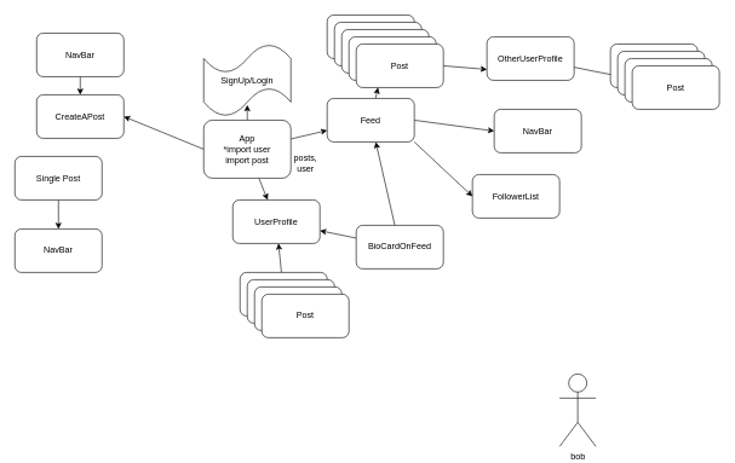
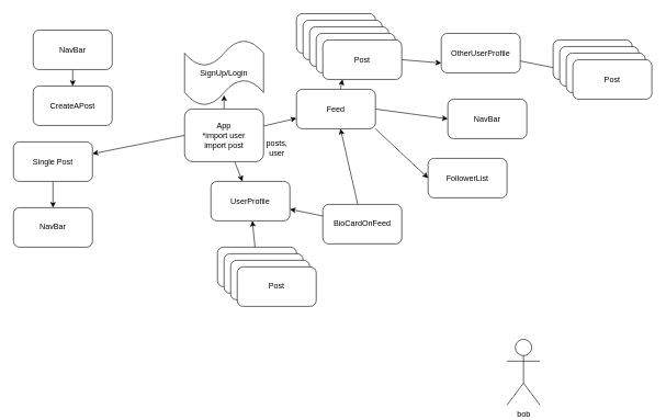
  <mxCell id="0" />
  <mxCell id="1" parent="0" />
  <mxCell id="2" style="edgeStyle=none;html=1;exitX=0.5;exitY=0;exitDx=0;exitDy=0;entryX=0.5;entryY=0.84;entryDx=0;entryDy=0;entryPerimeter=0;" edge="1" parent="1" source="6" target="17"><mxGeometry relative="1" as="geometry" /></mxCell>
- <mxCell id="3" style="edgeStyle=none;html=1;exitX=0;exitY=0.5;exitDx=0;exitDy=0;entryX=1;entryY=0.5;entryDx=0;entryDy=0;" edge="1" parent="1" source="6" target="25"><mxGeometry relative="1" as="geometry" /></mxCell>
+ <mxCell id="3" style="edgeStyle=none;html=1;exitX=0;exitY=0.5;exitDx=0;exitDy=0;" edge="1" parent="1" source="6" target="19"><mxGeometry relative="1" as="geometry" /></mxCell>
  <mxCell id="4" value="" style="edgeStyle=none;html=1;" edge="1" parent="1" source="6" target="15"><mxGeometry relative="1" as="geometry" /></mxCell>
  <mxCell id="5" value="" style="edgeStyle=none;html=1;" edge="1" parent="1" source="6" target="28"><mxGeometry relative="1" as="geometry" /></mxCell>
  <mxCell id="6" value="App&lt;br&gt;*import user&lt;br&gt;import post" style="rounded=1;whiteSpace=wrap;html=1;" vertex="1" parent="1"><mxGeometry x="280" y="165" width="120" height="80" as="geometry" /></mxCell>
  <mxCell id="7" value="" style="edgeStyle=none;html=1;" edge="1" parent="1" source="9" target="15"><mxGeometry relative="1" as="geometry" /></mxCell>
  <mxCell id="8" value="" style="edgeStyle=none;html=1;" edge="1" parent="1" source="9" target="28"><mxGeometry relative="1" as="geometry" /></mxCell>
  <mxCell id="9" value="BioCardOnFeed" style="rounded=1;whiteSpace=wrap;html=1;" vertex="1" parent="1"><mxGeometry x="490" y="310" width="120" height="60" as="geometry" /></mxCell>
  <mxCell id="10" value="NavBar" style="rounded=1;whiteSpace=wrap;html=1;" vertex="1" parent="1"><mxGeometry x="680" y="150" width="120" height="60" as="geometry" /></mxCell>
  <mxCell id="11" value="FollowerList" style="rounded=1;whiteSpace=wrap;html=1;" vertex="1" parent="1"><mxGeometry x="650" y="240" width="120" height="60" as="geometry" /></mxCell>
  <mxCell id="12" style="edgeStyle=none;html=1;exitX=1;exitY=0.5;exitDx=0;exitDy=0;entryX=0;entryY=0.5;entryDx=0;entryDy=0;" edge="1" parent="1" source="15" target="10"><mxGeometry relative="1" as="geometry" /></mxCell>
  <mxCell id="13" style="edgeStyle=none;html=1;exitX=1;exitY=1;exitDx=0;exitDy=0;entryX=0;entryY=0.5;entryDx=0;entryDy=0;" edge="1" parent="1" source="15" target="11"><mxGeometry relative="1" as="geometry" /></mxCell>
  <mxCell id="14" value="" style="edgeStyle=none;html=1;entryX=0.25;entryY=1;entryDx=0;entryDy=0;" edge="1" parent="1" source="15" target="30"><mxGeometry relative="1" as="geometry"><mxPoint x="510" y="160" as="targetPoint" /></mxGeometry></mxCell>
  <mxCell id="15" value="Feed" style="rounded=1;whiteSpace=wrap;html=1;" vertex="1" parent="1"><mxGeometry x="450" y="135" width="120" height="60" as="geometry" /></mxCell>
  <mxCell id="16" value="bob" style="shape=umlActor;verticalLabelPosition=bottom;verticalAlign=top;html=1;outlineConnect=0;" vertex="1" parent="1"><mxGeometry x="770" y="515" width="50" height="100" as="geometry" /></mxCell>
  <mxCell id="17" value="SignUp/Login" style="shape=tape;whiteSpace=wrap;html=1;" vertex="1" parent="1"><mxGeometry x="280" y="60" width="120" height="100" as="geometry" /></mxCell>
  <mxCell id="18" style="edgeStyle=none;html=1;exitX=0.5;exitY=1;exitDx=0;exitDy=0;" edge="1" parent="1" source="19" target="20"><mxGeometry relative="1" as="geometry" /></mxCell>
  <mxCell id="19" value="Single Post" style="rounded=1;whiteSpace=wrap;html=1;" vertex="1" parent="1"><mxGeometry x="20" y="215" width="120" height="60" as="geometry" /></mxCell>
  <mxCell id="20" value="NavBar" style="rounded=1;whiteSpace=wrap;html=1;" vertex="1" parent="1"><mxGeometry x="20" y="315" width="120" height="60" as="geometry" /></mxCell>
  <mxCell id="21" value="Post" style="rounded=1;whiteSpace=wrap;html=1;" vertex="1" parent="1"><mxGeometry x="450" y="20" width="120" height="60" as="geometry" /></mxCell>
  <mxCell id="22" value="Post" style="rounded=1;whiteSpace=wrap;html=1;" vertex="1" parent="1"><mxGeometry x="460" y="30" width="120" height="60" as="geometry" /></mxCell>
  <mxCell id="23" value="Post" style="rounded=1;whiteSpace=wrap;html=1;" vertex="1" parent="1"><mxGeometry x="470" y="40" width="120" height="60" as="geometry" /></mxCell>
  <mxCell id="24" value="Post" style="rounded=1;whiteSpace=wrap;html=1;" vertex="1" parent="1"><mxGeometry x="480" y="50" width="120" height="60" as="geometry" /></mxCell>
  <mxCell id="25" value="CreateAPost" style="rounded=1;whiteSpace=wrap;html=1;" vertex="1" parent="1"><mxGeometry x="50" y="130" width="120" height="60" as="geometry" /></mxCell>
  <mxCell id="26" value="" style="edgeStyle=none;html=1;" edge="1" parent="1" source="27" target="25"><mxGeometry relative="1" as="geometry" /></mxCell>
  <mxCell id="27" value="NavBar" style="rounded=1;whiteSpace=wrap;html=1;" vertex="1" parent="1"><mxGeometry x="50" y="45" width="120" height="60" as="geometry" /></mxCell>
  <mxCell id="28" value="UserProfile" style="whiteSpace=wrap;html=1;rounded=1;" vertex="1" parent="1"><mxGeometry x="320" y="275" width="120" height="60" as="geometry" /></mxCell>
  <mxCell id="29" style="edgeStyle=none;html=1;exitX=1;exitY=0.5;exitDx=0;exitDy=0;entryX=0;entryY=0.75;entryDx=0;entryDy=0;" edge="1" parent="1" source="30" target="37"><mxGeometry relative="1" as="geometry" /></mxCell>
  <mxCell id="30" value="Post" style="rounded=1;whiteSpace=wrap;html=1;" vertex="1" parent="1"><mxGeometry x="490" y="60" width="120" height="60" as="geometry" /></mxCell>
  <mxCell id="31" value="" style="edgeStyle=none;html=1;" edge="1" parent="1" source="32" target="28"><mxGeometry relative="1" as="geometry" /></mxCell>
  <mxCell id="32" value="Post" style="rounded=1;whiteSpace=wrap;html=1;" vertex="1" parent="1"><mxGeometry x="330" y="375" width="120" height="60" as="geometry" /></mxCell>
  <mxCell id="33" value="Post" style="rounded=1;whiteSpace=wrap;html=1;" vertex="1" parent="1"><mxGeometry x="340" y="385" width="120" height="60" as="geometry" /></mxCell>
  <mxCell id="34" value="Post" style="rounded=1;whiteSpace=wrap;html=1;" vertex="1" parent="1"><mxGeometry x="350" y="395" width="120" height="60" as="geometry" /></mxCell>
  <mxCell id="35" value="Post" style="rounded=1;whiteSpace=wrap;html=1;" vertex="1" parent="1"><mxGeometry x="360" y="405" width="120" height="60" as="geometry" /></mxCell>
  <mxCell id="36" value="" style="edgeStyle=none;html=1;" edge="1" parent="1" source="37" target="41"><mxGeometry relative="1" as="geometry" /></mxCell>
  <mxCell id="37" value="OtherUserProfile" style="rounded=1;whiteSpace=wrap;html=1;" vertex="1" parent="1"><mxGeometry x="670" y="50" width="120" height="60" as="geometry" /></mxCell>
  <mxCell id="38" value="Post" style="rounded=1;whiteSpace=wrap;html=1;" vertex="1" parent="1"><mxGeometry x="840" y="60" width="120" height="60" as="geometry" /></mxCell>
  <mxCell id="39" value="Post" style="rounded=1;whiteSpace=wrap;html=1;" vertex="1" parent="1"><mxGeometry x="850" y="70" width="120" height="60" as="geometry" /></mxCell>
  <mxCell id="40" value="Post" style="rounded=1;whiteSpace=wrap;html=1;" vertex="1" parent="1"><mxGeometry x="860" y="80" width="120" height="60" as="geometry" /></mxCell>
  <mxCell id="41" value="Post" style="rounded=1;whiteSpace=wrap;html=1;" vertex="1" parent="1"><mxGeometry x="870" y="90" width="120" height="60" as="geometry" /></mxCell>
  <mxCell id="42" value="posts,&lt;br&gt;user" style="text;html=1;align=center;verticalAlign=middle;resizable=0;points=[];autosize=1;strokeColor=none;fillColor=none;" vertex="1" parent="1"><mxGeometry x="390" y="205" width="60" height="40" as="geometry" /></mxCell>
